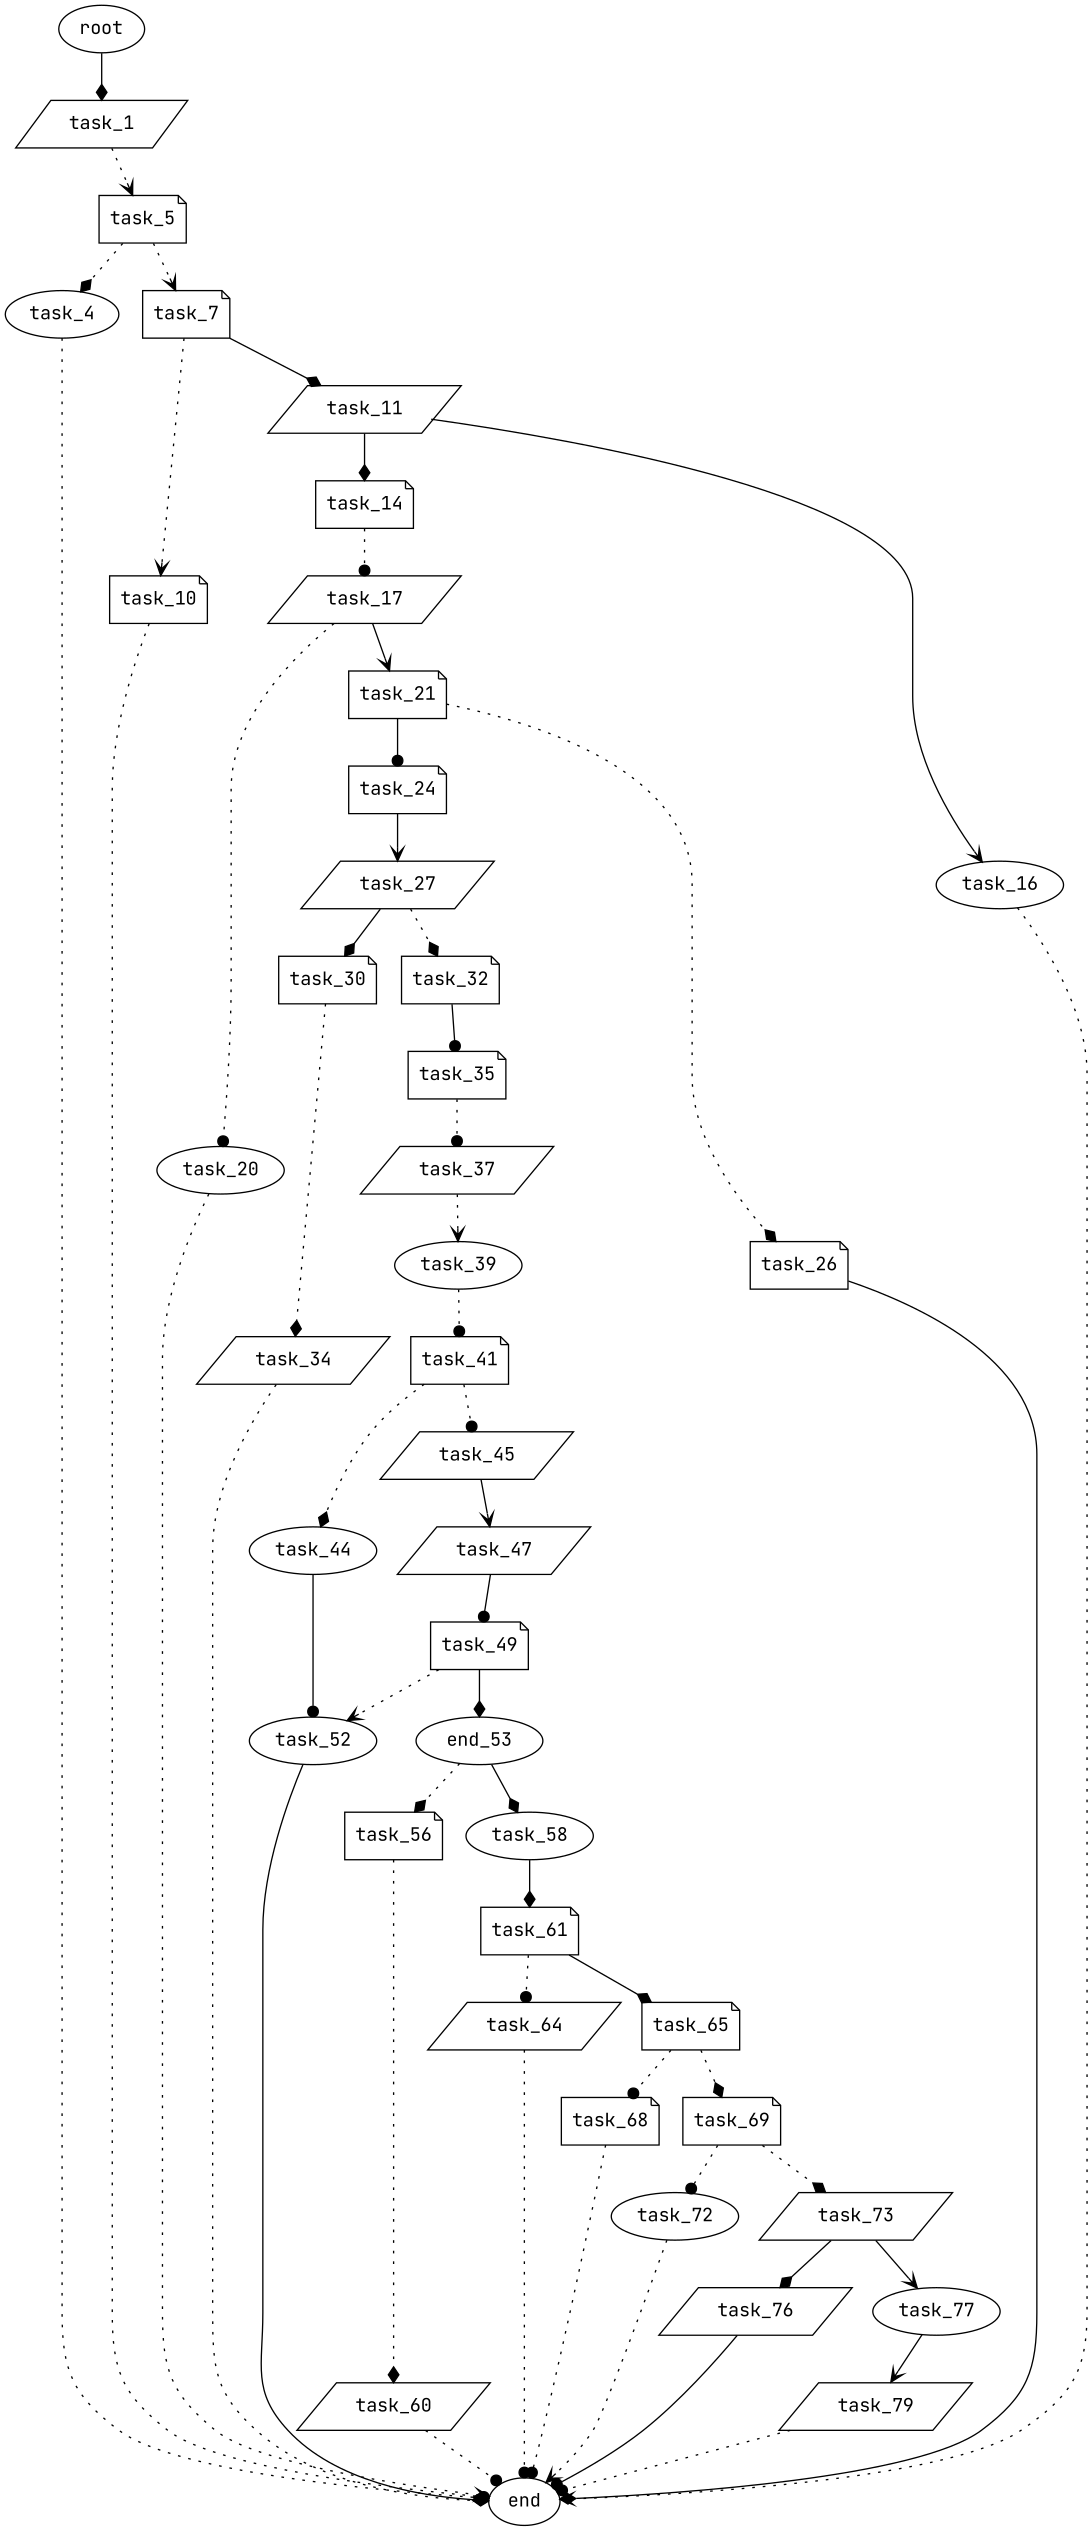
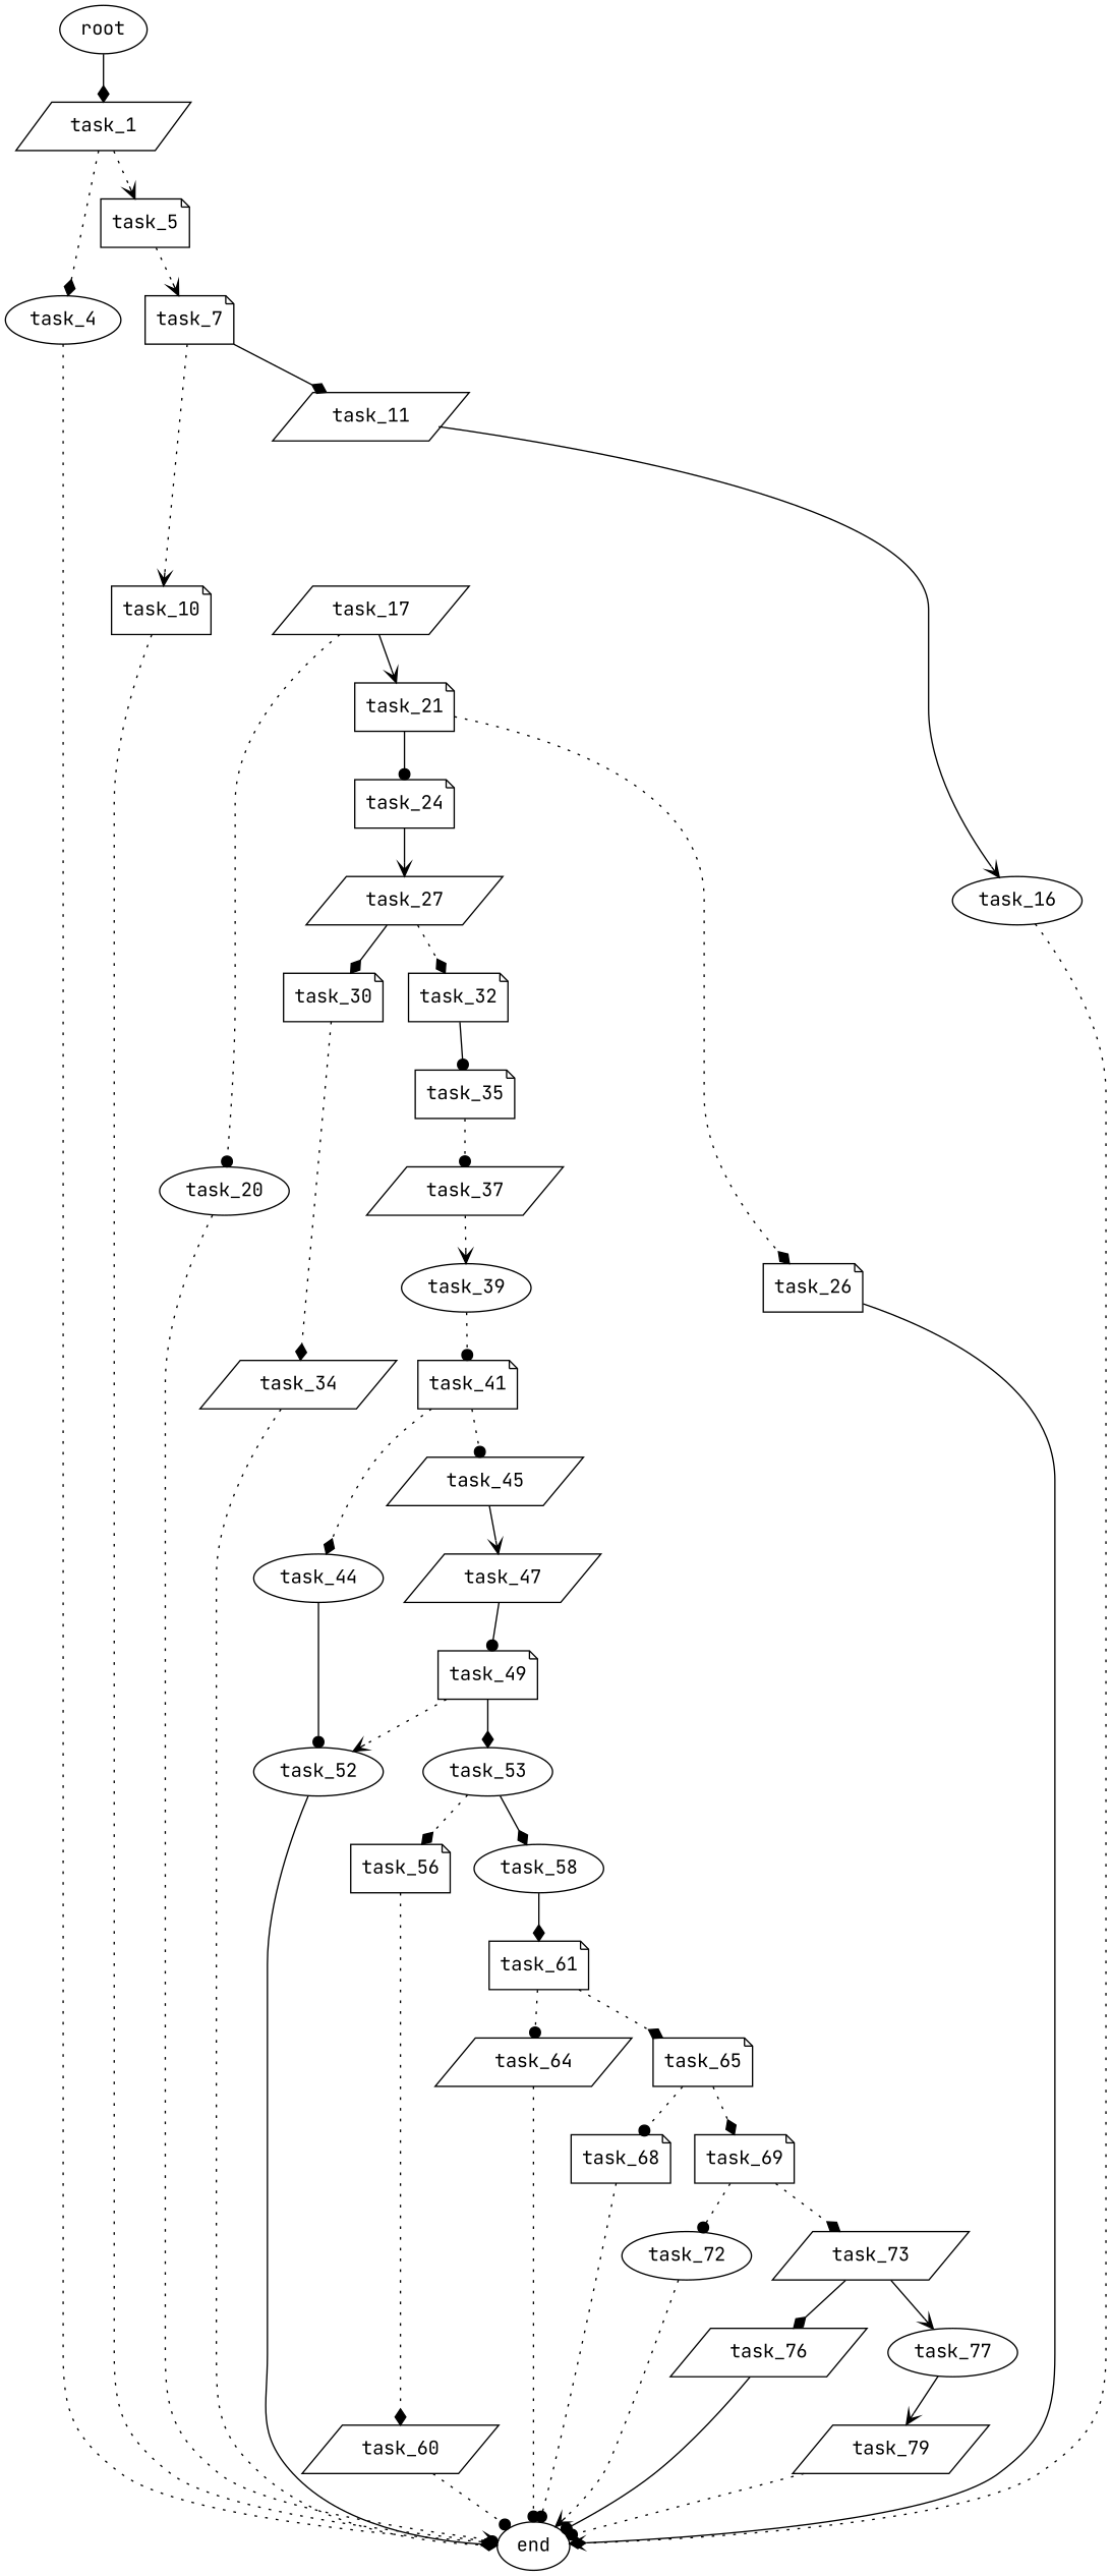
  digraph {
    fontname="JetBrains Mono"
    node [fontname="JetBrains Mono" shape=note]
    edge [arrowhead=diamond fontname="JetBrains Mono" style=dotted]
    root [shape=ellipse]
    task_1 [shape=parallelogram]
    task_4 [shape=ellipse]
    task_5
    end [shape=ellipse]
    task_7
    task_10
    task_11 [shape=parallelogram]
-   task_14
    task_16 [shape=ellipse]
    task_17 [shape=parallelogram]
    task_20 [shape=ellipse]
    task_21
    task_24
    task_26
    task_27 [shape=parallelogram]
    task_30
    task_32
    task_34 [shape=parallelogram]
    task_35
    task_37 [shape=parallelogram]
    task_39 [shape=ellipse]
    task_41
    task_44 [shape=ellipse]
    task_45 [shape=parallelogram]
    task_52 [shape=ellipse]
    task_47 [shape=parallelogram]
    task_49
-   task_53 [shape=ellipse label=end_53]
+   task_53 [shape=ellipse]
    task_56
    task_58 [shape=ellipse]
    task_60 [shape=parallelogram]
    task_61
    task_64 [shape=parallelogram]
    task_65
    task_68
    task_69
    task_72 [shape=ellipse]
    task_73 [shape=parallelogram]
    task_76 [shape=parallelogram]
    task_77 [shape=ellipse]
    task_79 [shape=parallelogram]
    root -> task_1 [style=solid]
-   task_5 -> task_4
+   task_1 -> task_4
    task_1 -> task_5 [arrowhead=vee]
    task_4 -> end
    task_5 -> task_7 [arrowhead=vee]
    task_7 -> task_10 [arrowhead=vee]
    task_7 -> task_11 [style=solid]
    task_10 -> end [arrowhead=dot]
-   task_11 -> task_14 [style=solid]
    task_11 -> task_16 [arrowhead=vee style=solid]
-   task_14 -> task_17 [arrowhead=dot]
    task_16 -> end [arrowhead=vee]
    task_17 -> task_20 [arrowhead=dot]
    task_17 -> task_21 [arrowhead=vee style=solid]
    task_20 -> end [arrowhead=vee]
    task_21 -> task_24 [arrowhead=dot style=solid]
    task_21 -> task_26
    task_24 -> task_27 [arrowhead=vee style=solid]
    task_26 -> end [style=solid]
    task_27 -> task_30 [style=solid]
    task_27 -> task_32
    task_30 -> task_34
    task_32 -> task_35 [arrowhead=dot style=solid]
    task_34 -> end
    task_35 -> task_37 [arrowhead=dot]
    task_37 -> task_39 [arrowhead=vee]
    task_39 -> task_41 [arrowhead=dot]
    task_41 -> task_44
    task_41 -> task_45 [arrowhead=dot]
    task_44 -> task_52 [arrowhead=dot style=solid]
    task_45 -> task_47 [arrowhead=vee style=solid]
    task_52 -> end [style=solid]
    task_47 -> task_49 [arrowhead=dot style=solid]
    task_49 -> task_52 [arrowhead=vee]
    task_49 -> task_53 [style=solid]
    task_53 -> task_56
    task_53 -> task_58 [style=solid]
    task_56 -> task_60
    task_58 -> task_61 [style=solid]
    task_60 -> end [arrowhead=dot]
    task_61 -> task_64 [arrowhead=dot]
-   task_61 -> task_65 [style=solid]
+   task_61 -> task_65
    task_64 -> end [arrowhead=dot]
    task_65 -> task_68 [arrowhead=dot]
    task_65 -> task_69
    task_68 -> end [arrowhead=dot]
    task_69 -> task_72 [arrowhead=dot]
    task_69 -> task_73
    task_72 -> end [arrowhead=vee]
    task_73 -> task_76 [style=solid]
    task_73 -> task_77 [arrowhead=vee style=solid]
    task_76 -> end [arrowhead=dot style=solid]
    task_77 -> task_79 [arrowhead=vee style=solid]
    task_79 -> end [arrowhead=dot]
  }
